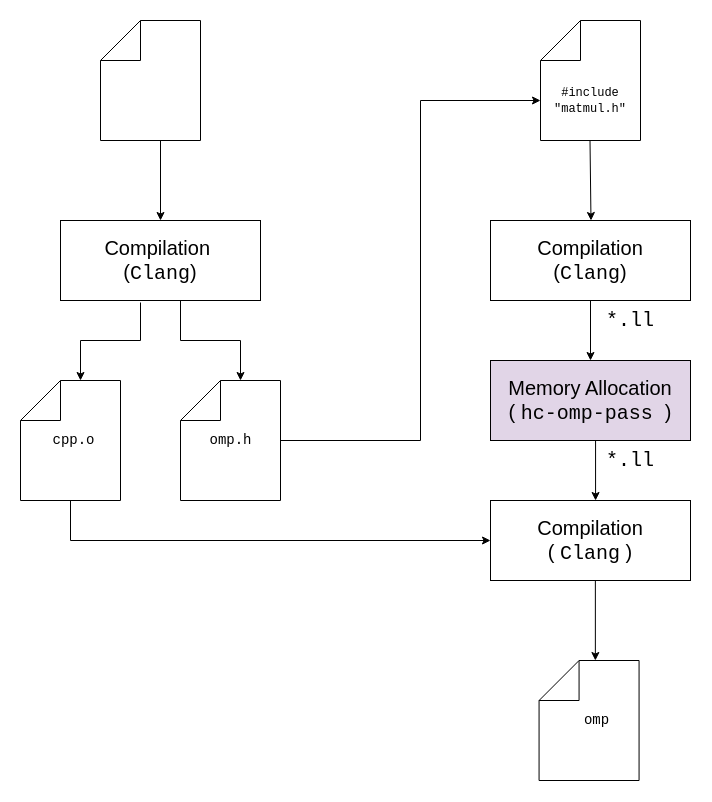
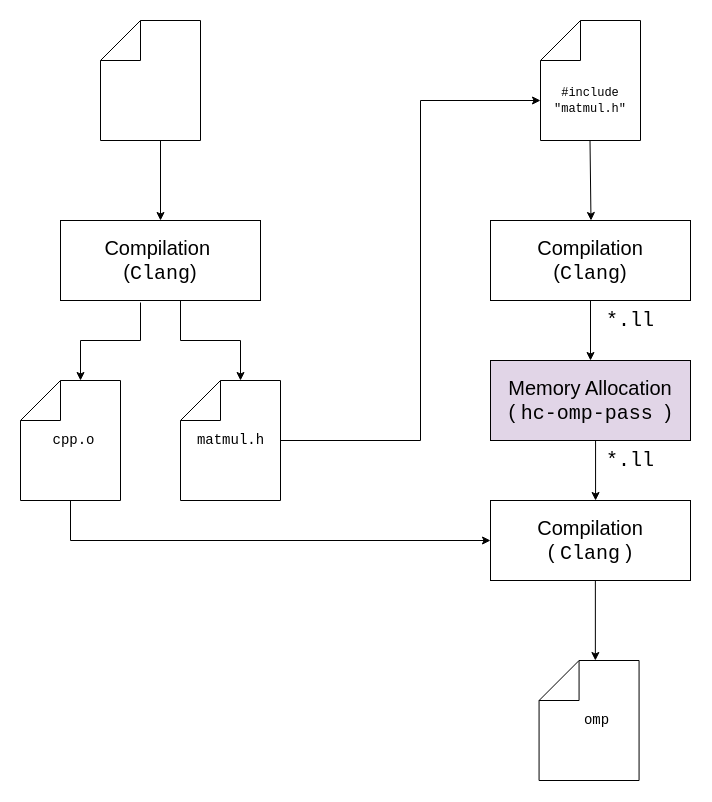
  <mxCell id="0" />
  <mxCell id="1" parent="0" />
  <mxCell id="2" value="" style="group" parent="1" vertex="1" connectable="0"><mxGeometry x="100" y="20" width="110" height="120" as="geometry" /></mxCell>
  <mxCell id="3" value="" style="group" parent="2" vertex="1" connectable="0"><mxGeometry width="110" height="120" as="geometry" /></mxCell>
  <mxCell id="4" value="" style="group" parent="3" vertex="1" connectable="0"><mxGeometry width="110" height="120" as="geometry" /></mxCell>
  <mxCell id="5" value="" style="endArrow=none;html=1;" parent="4" edge="1"><mxGeometry width="50" height="50" relative="1" as="geometry"><mxPoint y="120" as="sourcePoint" /><mxPoint y="40" as="targetPoint" /></mxGeometry></mxCell>
  <mxCell id="6" value="" style="endArrow=none;html=1;" parent="4" edge="1"><mxGeometry width="50" height="50" relative="1" as="geometry"><mxPoint y="120" as="sourcePoint" /><mxPoint x="100" y="120" as="targetPoint" /></mxGeometry></mxCell>
  <mxCell id="7" value="" style="endArrow=none;html=1;" parent="4" edge="1"><mxGeometry width="50" height="50" relative="1" as="geometry"><mxPoint x="100" y="120" as="sourcePoint" /><mxPoint x="100" as="targetPoint" /></mxGeometry></mxCell>
  <mxCell id="8" value="" style="endArrow=none;html=1;" parent="4" edge="1"><mxGeometry width="50" height="50" relative="1" as="geometry"><mxPoint x="100" as="sourcePoint" /><mxPoint x="40" as="targetPoint" /></mxGeometry></mxCell>
  <mxCell id="9" value="" style="endArrow=none;html=1;" parent="4" edge="1"><mxGeometry width="50" height="50" relative="1" as="geometry"><mxPoint x="40" y="40" as="sourcePoint" /><mxPoint x="40" as="targetPoint" /></mxGeometry></mxCell>
  <mxCell id="10" value="" style="endArrow=none;html=1;" parent="4" edge="1"><mxGeometry width="50" height="50" relative="1" as="geometry"><mxPoint y="40" as="sourcePoint" /><mxPoint x="40" as="targetPoint" /></mxGeometry></mxCell>
  <mxCell id="11" value="" style="endArrow=none;html=1;" parent="4" edge="1"><mxGeometry width="50" height="50" relative="1" as="geometry"><mxPoint y="40" as="sourcePoint" /><mxPoint x="40" y="40" as="targetPoint" /></mxGeometry></mxCell>
  <mxCell id="12" value="" style="group" parent="1" vertex="1" connectable="0"><mxGeometry x="20" y="380" width="105" height="120" as="geometry" /></mxCell>
  <mxCell id="13" value="" style="group" parent="12" vertex="1" connectable="0"><mxGeometry width="105" height="120" as="geometry" /></mxCell>
  <mxCell id="14" value="" style="group" parent="13" vertex="1" connectable="0"><mxGeometry width="105" height="120" as="geometry" /></mxCell>
  <mxCell id="15" value="" style="endArrow=none;html=1;" parent="14" edge="1"><mxGeometry width="50" height="50" relative="1" as="geometry"><mxPoint y="120" as="sourcePoint" /><mxPoint y="40" as="targetPoint" /></mxGeometry></mxCell>
  <mxCell id="16" value="" style="endArrow=none;html=1;" parent="14" edge="1"><mxGeometry width="50" height="50" relative="1" as="geometry"><mxPoint y="120" as="sourcePoint" /><mxPoint x="100" y="120" as="targetPoint" /></mxGeometry></mxCell>
  <mxCell id="17" value="" style="endArrow=none;html=1;" parent="14" edge="1"><mxGeometry width="50" height="50" relative="1" as="geometry"><mxPoint x="100" y="120" as="sourcePoint" /><mxPoint x="100" as="targetPoint" /></mxGeometry></mxCell>
  <mxCell id="18" value="" style="endArrow=none;html=1;" parent="14" edge="1"><mxGeometry width="50" height="50" relative="1" as="geometry"><mxPoint x="100" as="sourcePoint" /><mxPoint x="40" as="targetPoint" /></mxGeometry></mxCell>
  <mxCell id="19" value="" style="endArrow=none;html=1;" parent="14" edge="1"><mxGeometry width="50" height="50" relative="1" as="geometry"><mxPoint x="40" y="40" as="sourcePoint" /><mxPoint x="40" as="targetPoint" /></mxGeometry></mxCell>
  <mxCell id="20" value="" style="endArrow=none;html=1;" parent="14" edge="1"><mxGeometry width="50" height="50" relative="1" as="geometry"><mxPoint y="40" as="sourcePoint" /><mxPoint x="40" as="targetPoint" /></mxGeometry></mxCell>
  <mxCell id="21" value="" style="endArrow=none;html=1;" parent="14" edge="1"><mxGeometry width="50" height="50" relative="1" as="geometry"><mxPoint y="40" as="sourcePoint" /><mxPoint x="40" y="40" as="targetPoint" /></mxGeometry></mxCell>
  <mxCell id="22" value="&lt;font style=&quot;font-size: 14px&quot; face=&quot;Courier New&quot;&gt;cpp.o&lt;/font&gt;" style="text;html=1;align=center;verticalAlign=middle;resizable=0;points=[];autosize=1;" parent="14" vertex="1"><mxGeometry x="12.5" y="50" width="80" height="20" as="geometry" /></mxCell>
  <mxCell id="23" value="" style="group" parent="1" vertex="1" connectable="0"><mxGeometry x="540" y="20" width="100" height="120" as="geometry" /></mxCell>
  <mxCell id="24" value="" style="group" parent="23" vertex="1" connectable="0"><mxGeometry width="100" height="120" as="geometry" /></mxCell>
  <mxCell id="25" value="" style="group" parent="24" vertex="1" connectable="0"><mxGeometry width="100" height="120" as="geometry" /></mxCell>
  <mxCell id="26" value="" style="endArrow=none;html=1;" parent="25" edge="1"><mxGeometry width="50" height="50" relative="1" as="geometry"><mxPoint y="120" as="sourcePoint" /><mxPoint y="40" as="targetPoint" /></mxGeometry></mxCell>
  <mxCell id="27" value="" style="endArrow=none;html=1;" parent="25" edge="1"><mxGeometry width="50" height="50" relative="1" as="geometry"><mxPoint y="120" as="sourcePoint" /><mxPoint x="100" y="120" as="targetPoint" /></mxGeometry></mxCell>
  <mxCell id="28" value="" style="endArrow=none;html=1;" parent="25" edge="1"><mxGeometry width="50" height="50" relative="1" as="geometry"><mxPoint x="100" y="120" as="sourcePoint" /><mxPoint x="100" as="targetPoint" /></mxGeometry></mxCell>
  <mxCell id="29" value="" style="endArrow=none;html=1;" parent="25" edge="1"><mxGeometry width="50" height="50" relative="1" as="geometry"><mxPoint x="100" as="sourcePoint" /><mxPoint x="40" as="targetPoint" /></mxGeometry></mxCell>
  <mxCell id="30" value="" style="endArrow=none;html=1;" parent="25" edge="1"><mxGeometry width="50" height="50" relative="1" as="geometry"><mxPoint x="40" y="40" as="sourcePoint" /><mxPoint x="40" as="targetPoint" /></mxGeometry></mxCell>
  <mxCell id="31" value="" style="endArrow=none;html=1;" parent="25" edge="1"><mxGeometry width="50" height="50" relative="1" as="geometry"><mxPoint y="40" as="sourcePoint" /><mxPoint x="40" as="targetPoint" /></mxGeometry></mxCell>
  <mxCell id="32" value="" style="endArrow=none;html=1;" parent="25" edge="1"><mxGeometry width="50" height="50" relative="1" as="geometry"><mxPoint y="40" as="sourcePoint" /><mxPoint x="40" y="40" as="targetPoint" /></mxGeometry></mxCell>
  <mxCell id="33" value="&lt;font face=&quot;Courier New&quot;&gt;#include &quot;matmul.h&quot;&lt;/font&gt;" style="text;html=1;strokeColor=none;fillColor=none;align=center;verticalAlign=middle;whiteSpace=wrap;rounded=0;" parent="25" vertex="1"><mxGeometry y="70" width="100" height="20" as="geometry" /></mxCell>
  <mxCell id="34" value="&lt;span style=&quot;font-size: 20px&quot;&gt;Compilation&amp;nbsp;&lt;/span&gt;&lt;br style=&quot;font-size: 20px&quot;&gt;&lt;span style=&quot;font-size: 20px&quot;&gt;(&lt;/span&gt;&lt;font face=&quot;Courier New&quot; style=&quot;font-size: 20px&quot;&gt;Clang&lt;/font&gt;&lt;span style=&quot;font-size: 20px&quot;&gt;)&lt;/span&gt;" style="rounded=0;whiteSpace=wrap;html=1;" parent="1" vertex="1"><mxGeometry x="60" y="220" width="200" height="80" as="geometry" /></mxCell>
  <mxCell id="35" value="" style="endArrow=classic;html=1;entryX=0.5;entryY=0;entryDx=0;entryDy=0;" parent="1" target="34" edge="1"><mxGeometry width="50" height="50" relative="1" as="geometry"><mxPoint x="160" y="140" as="sourcePoint" /><mxPoint x="160" y="210" as="targetPoint" /></mxGeometry></mxCell>
  <mxCell id="36" value="" style="group" parent="1" vertex="1" connectable="0"><mxGeometry x="180" y="380" width="114" height="120" as="geometry" /></mxCell>
  <mxCell id="37" value="" style="group" parent="36" vertex="1" connectable="0"><mxGeometry width="114" height="120" as="geometry" /></mxCell>
  <mxCell id="38" value="" style="group" parent="37" vertex="1" connectable="0"><mxGeometry width="114" height="120" as="geometry" /></mxCell>
  <mxCell id="39" value="" style="endArrow=none;html=1;" parent="38" edge="1"><mxGeometry width="50" height="50" relative="1" as="geometry"><mxPoint y="120" as="sourcePoint" /><mxPoint y="40" as="targetPoint" /></mxGeometry></mxCell>
  <mxCell id="40" value="" style="endArrow=none;html=1;" parent="38" edge="1"><mxGeometry width="50" height="50" relative="1" as="geometry"><mxPoint y="120" as="sourcePoint" /><mxPoint x="100" y="120" as="targetPoint" /></mxGeometry></mxCell>
  <mxCell id="41" value="" style="endArrow=none;html=1;" parent="38" edge="1"><mxGeometry width="50" height="50" relative="1" as="geometry"><mxPoint x="100" y="120" as="sourcePoint" /><mxPoint x="100" as="targetPoint" /></mxGeometry></mxCell>
  <mxCell id="42" value="" style="endArrow=none;html=1;" parent="38" edge="1"><mxGeometry width="50" height="50" relative="1" as="geometry"><mxPoint x="100" as="sourcePoint" /><mxPoint x="40" as="targetPoint" /></mxGeometry></mxCell>
  <mxCell id="43" value="" style="endArrow=none;html=1;" parent="38" edge="1"><mxGeometry width="50" height="50" relative="1" as="geometry"><mxPoint x="40" y="40" as="sourcePoint" /><mxPoint x="40" as="targetPoint" /></mxGeometry></mxCell>
  <mxCell id="44" value="" style="endArrow=none;html=1;" parent="38" edge="1"><mxGeometry width="50" height="50" relative="1" as="geometry"><mxPoint y="40" as="sourcePoint" /><mxPoint x="40" as="targetPoint" /></mxGeometry></mxCell>
  <mxCell id="45" value="" style="endArrow=none;html=1;" parent="38" edge="1"><mxGeometry width="50" height="50" relative="1" as="geometry"><mxPoint y="40" as="sourcePoint" /><mxPoint x="40" y="40" as="targetPoint" /></mxGeometry></mxCell>
- <mxCell id="46" value="&lt;font face=&quot;Courier New&quot; style=&quot;font-size: 14px&quot;&gt;omp.h&lt;/font&gt;" style="text;html=1;align=center;verticalAlign=middle;resizable=0;points=[];autosize=1;" parent="38" vertex="1"><mxGeometry x="10" y="50" width="80" height="20" as="geometry" /></mxCell>
+ <mxCell id="46" value="&lt;font face=&quot;Courier New&quot; style=&quot;font-size: 14px&quot;&gt;matmul.h&lt;/font&gt;" style="text;html=1;align=center;verticalAlign=middle;resizable=0;points=[];autosize=1;" parent="38" vertex="1"><mxGeometry x="10" y="50" width="80" height="20" as="geometry" /></mxCell>
  <mxCell id="47" value="" style="endArrow=classic;html=1;rounded=0;anchorPointDirection=0;exitX=0.4;exitY=1.025;exitDx=0;exitDy=0;exitPerimeter=0;" parent="1" source="34" edge="1"><mxGeometry width="50" height="50" relative="1" as="geometry"><mxPoint x="120" y="310" as="sourcePoint" /><mxPoint x="80" y="380" as="targetPoint" /><Array as="points"><mxPoint x="140" y="340" /><mxPoint x="80" y="340" /></Array></mxGeometry></mxCell>
  <mxCell id="48" value="" style="endArrow=classic;html=1;anchorPointDirection=0;rounded=0;" parent="1" edge="1"><mxGeometry width="50" height="50" relative="1" as="geometry"><mxPoint x="180" y="300" as="sourcePoint" /><mxPoint x="240" y="380" as="targetPoint" /><Array as="points"><mxPoint x="180" y="340" /><mxPoint x="240" y="340" /></Array></mxGeometry></mxCell>
  <mxCell id="49" value="" style="endArrow=classic;html=1;rounded=0;entryX=0;entryY=0.5;entryDx=0;entryDy=0;" parent="1" target="33" edge="1"><mxGeometry width="50" height="50" relative="1" as="geometry"><mxPoint x="280" y="440" as="sourcePoint" /><mxPoint x="380" y="100" as="targetPoint" /><Array as="points"><mxPoint x="420" y="440" /><mxPoint x="420" y="100" /></Array></mxGeometry></mxCell>
  <mxCell id="50" value="&lt;font style=&quot;font-size: 20px&quot;&gt;Compilation &lt;br&gt;(&lt;font face=&quot;Courier New&quot; style=&quot;font-size: 20px&quot;&gt;Clang&lt;/font&gt;)&lt;/font&gt;" style="rounded=0;whiteSpace=wrap;html=1;" parent="1" vertex="1"><mxGeometry x="490" y="220" width="200" height="80" as="geometry" /></mxCell>
  <mxCell id="51" value="" style="endArrow=classic;html=1;anchorPointDirection=0;" parent="1" edge="1"><mxGeometry width="50" height="50" relative="1" as="geometry"><mxPoint x="589.5" y="140" as="sourcePoint" /><mxPoint x="590.5" y="220" as="targetPoint" /></mxGeometry></mxCell>
  <mxCell id="52" value="&lt;font style=&quot;font-size: 20px&quot;&gt;Compilation&lt;br&gt;( &lt;font face=&quot;Courier New&quot;&gt;Clang&lt;/font&gt; )&lt;br&gt;&lt;/font&gt;" style="rounded=0;whiteSpace=wrap;html=1;" parent="1" vertex="1"><mxGeometry x="490" y="500" width="200" height="80" as="geometry" /></mxCell>
  <mxCell id="53" value="" style="endArrow=classic;html=1;rounded=0;" parent="1" edge="1"><mxGeometry width="50" height="50" relative="1" as="geometry"><mxPoint x="70" y="500" as="sourcePoint" /><mxPoint x="490" y="540" as="targetPoint" /><Array as="points"><mxPoint x="70" y="540" /></Array></mxGeometry></mxCell>
  <mxCell id="54" value="" style="endArrow=none;html=1;" parent="1" edge="1"><mxGeometry width="50" height="50" relative="1" as="geometry"><mxPoint x="538.57" y="780" as="sourcePoint" /><mxPoint x="538.57" y="700" as="targetPoint" /></mxGeometry></mxCell>
  <mxCell id="55" value="" style="endArrow=none;html=1;" parent="1" edge="1"><mxGeometry width="50" height="50" relative="1" as="geometry"><mxPoint x="538.57" y="780" as="sourcePoint" /><mxPoint x="638.57" y="780" as="targetPoint" /></mxGeometry></mxCell>
  <mxCell id="56" value="" style="endArrow=none;html=1;" parent="1" edge="1"><mxGeometry width="50" height="50" relative="1" as="geometry"><mxPoint x="638.57" y="780" as="sourcePoint" /><mxPoint x="638.57" y="660" as="targetPoint" /></mxGeometry></mxCell>
  <mxCell id="57" value="" style="endArrow=none;html=1;" parent="1" edge="1"><mxGeometry width="50" height="50" relative="1" as="geometry"><mxPoint x="638.57" y="660" as="sourcePoint" /><mxPoint x="578.57" y="660" as="targetPoint" /></mxGeometry></mxCell>
  <mxCell id="58" value="" style="endArrow=none;html=1;" parent="1" edge="1"><mxGeometry width="50" height="50" relative="1" as="geometry"><mxPoint x="578.57" y="700" as="sourcePoint" /><mxPoint x="578.57" y="660" as="targetPoint" /></mxGeometry></mxCell>
  <mxCell id="59" value="" style="endArrow=none;html=1;" parent="1" edge="1"><mxGeometry width="50" height="50" relative="1" as="geometry"><mxPoint x="538.57" y="700" as="sourcePoint" /><mxPoint x="578.57" y="660" as="targetPoint" /></mxGeometry></mxCell>
  <mxCell id="60" value="" style="endArrow=none;html=1;" parent="1" edge="1"><mxGeometry width="50" height="50" relative="1" as="geometry"><mxPoint x="538.57" y="700" as="sourcePoint" /><mxPoint x="578.57" y="700" as="targetPoint" /></mxGeometry></mxCell>
  <mxCell id="61" value="&lt;font style=&quot;font-size: 14px&quot; face=&quot;Courier New&quot;&gt;omp&lt;br&gt;&lt;/font&gt;" style="text;html=1;align=center;verticalAlign=middle;resizable=0;points=[];autosize=1;" parent="1" vertex="1"><mxGeometry x="560.57" y="710" width="70" height="20" as="geometry" /></mxCell>
  <mxCell id="62" value="" style="endArrow=classic;html=1;entryX=0.5;entryY=0;entryDx=0;entryDy=0;" parent="1" edge="1"><mxGeometry width="50" height="50" relative="1" as="geometry"><mxPoint x="594.86" y="580" as="sourcePoint" /><mxPoint x="594.86" y="660" as="targetPoint" /></mxGeometry></mxCell>
  <mxCell id="63" value="&lt;font style=&quot;font-size: 20px&quot; face=&quot;Courier New&quot;&gt;*.ll&lt;/font&gt;" style="text;html=1;strokeColor=none;fillColor=none;align=center;verticalAlign=middle;whiteSpace=wrap;rounded=0;" vertex="1" parent="1"><mxGeometry x="610" y="310" width="40" height="20" as="geometry" /></mxCell>
  <mxCell id="64" value="&lt;font style=&quot;font-size: 20px&quot;&gt;Memory Allocation&lt;br&gt;( &lt;font face=&quot;Courier New&quot;&gt;hc-omp-pass &lt;/font&gt;)&lt;br&gt;&lt;/font&gt;" style="rounded=0;whiteSpace=wrap;html=1;fillColor=#e1d5e7;" vertex="1" parent="1"><mxGeometry x="490" y="360" width="200" height="80" as="geometry" /></mxCell>
  <mxCell id="65" value="" style="endArrow=classic;html=1;exitX=0.5;exitY=1;exitDx=0;exitDy=0;entryX=0.5;entryY=0;entryDx=0;entryDy=0;" edge="1" parent="1" source="50" target="64"><mxGeometry width="50" height="50" relative="1" as="geometry"><mxPoint x="340" y="420" as="sourcePoint" /><mxPoint x="390" y="370" as="targetPoint" /></mxGeometry></mxCell>
  <mxCell id="66" value="" style="endArrow=classic;html=1;exitX=0.5;exitY=1;exitDx=0;exitDy=0;entryX=0.5;entryY=0;entryDx=0;entryDy=0;" edge="1" parent="1"><mxGeometry width="50" height="50" relative="1" as="geometry"><mxPoint x="595.07" y="440" as="sourcePoint" /><mxPoint x="595.07" y="500" as="targetPoint" /></mxGeometry></mxCell>
  <mxCell id="67" value="&lt;font style=&quot;font-size: 20px&quot; face=&quot;Courier New&quot;&gt;*.ll&lt;/font&gt;" style="text;html=1;strokeColor=none;fillColor=none;align=center;verticalAlign=middle;whiteSpace=wrap;rounded=0;" vertex="1" parent="1"><mxGeometry x="610" y="450" width="40" height="20" as="geometry" /></mxCell>
